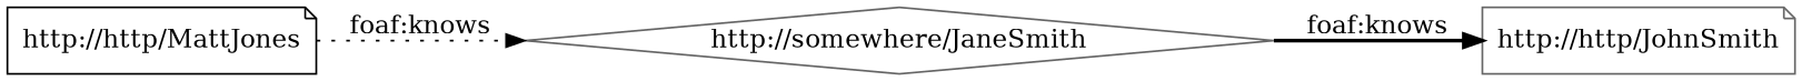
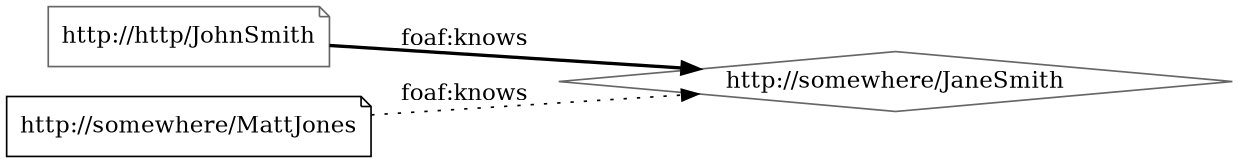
  digraph {
    rankdir=LR
    node [color=gray40 shape=note]
    n1 [label="http://http/JohnSmith"]
    "http://somewhere/JaneSmith" [shape=diamond]
-   "http://somewhere/MattJones" [color=black label="http://http/MattJones"]
-   "http://somewhere/JaneSmith" -> n1 [label="foaf:knows" style=bold]
+   "http://somewhere/MattJones" [color=black]
+   n1 -> "http://somewhere/JaneSmith" [label="foaf:knows" style=bold]
    "http://somewhere/MattJones" -> "http://somewhere/JaneSmith" [label="foaf:knows" style=dotted]
  }
